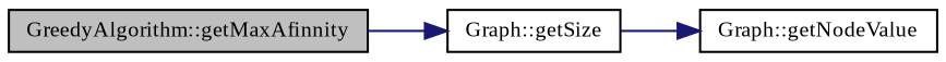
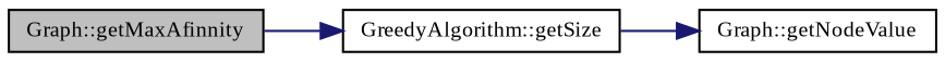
  digraph {
    fontname="Liberation Serif"
    rankdir=LR
    node [color=black fillcolor=white fontname="Liberation Serif" fontsize=10 shape=record style=filled]
    edge [color=midnightblue fontname="Liberation Serif" fontsize=10 labelfontname=Helvetica labelfontsize=10 style=solid]
-   n1 [fillcolor=grey75 fontcolor=black height=0.2 label="GreedyAlgorithm::getMaxAfinnity" width=0.4]
-   n2 [height=0.2 label="Graph::getSize" width=0.4]
+   n1 [fillcolor=grey75 fontcolor=black height=0.2 label="Graph::getMaxAfinnity" width=0.4]
+   n2 [height=0.2 label="GreedyAlgorithm::getSize" width=0.4]
    n3 [height=0.2 label="Graph::getNodeValue" width=0.4]
    n1 -> n2
    n2 -> n3
  }
